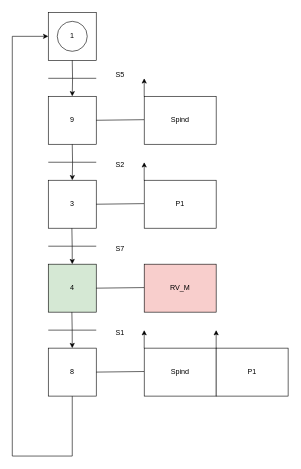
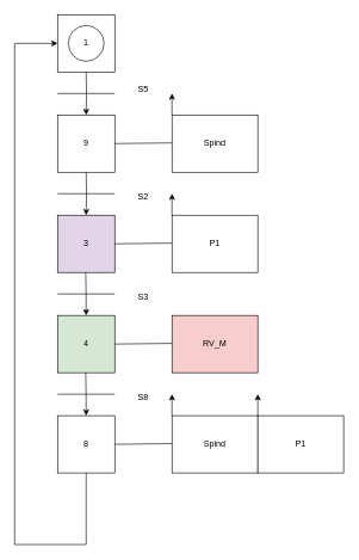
  <mxCell id="0" />
  <mxCell id="1" parent="0" />
  <mxCell id="2" value="" style="group" parent="1" vertex="1" connectable="0"><mxGeometry x="80" y="20" width="80" height="80" as="geometry" /></mxCell>
  <mxCell id="3" value="" style="whiteSpace=wrap;html=1;aspect=fixed;" parent="2" vertex="1"><mxGeometry width="80" height="80" as="geometry" /></mxCell>
  <mxCell id="4" value="1" style="ellipse;whiteSpace=wrap;html=1;aspect=fixed;" parent="2" vertex="1"><mxGeometry x="15" y="15" width="50" height="50" as="geometry" /></mxCell>
  <mxCell id="5" value="9" style="whiteSpace=wrap;html=1;aspect=fixed;" parent="1" vertex="1"><mxGeometry x="80" y="160" width="80" height="80" as="geometry" /></mxCell>
- <mxCell id="6" value="3" style="whiteSpace=wrap;html=1;aspect=fixed;" parent="1" vertex="1"><mxGeometry x="80" y="300" width="80" height="80" as="geometry" /></mxCell>
+ <mxCell id="6" value="3" style="whiteSpace=wrap;html=1;aspect=fixed;fillColor=#e1d5e7;" parent="1" vertex="1"><mxGeometry x="80" y="300" width="80" height="80" as="geometry" /></mxCell>
  <mxCell id="7" style="edgeStyle=orthogonalEdgeStyle;rounded=0;orthogonalLoop=1;jettySize=auto;html=1;" parent="1" target="6" edge="1"><mxGeometry relative="1" as="geometry"><mxPoint x="120" y="240" as="sourcePoint" /></mxGeometry></mxCell>
  <mxCell id="8" value="" style="endArrow=none;html=1;rounded=0;" parent="1" edge="1"><mxGeometry width="50" height="50" relative="1" as="geometry"><mxPoint x="80" y="270" as="sourcePoint" /><mxPoint x="160" y="270" as="targetPoint" /></mxGeometry></mxCell>
  <mxCell id="9" style="edgeStyle=orthogonalEdgeStyle;rounded=0;orthogonalLoop=1;jettySize=auto;html=1;" parent="1" target="5" edge="1"><mxGeometry relative="1" as="geometry"><mxPoint x="120" y="100" as="sourcePoint" /><mxPoint x="120" y="160" as="targetPoint" /></mxGeometry></mxCell>
  <mxCell id="10" value="" style="endArrow=none;html=1;rounded=0;" parent="1" edge="1"><mxGeometry width="50" height="50" relative="1" as="geometry"><mxPoint x="80" y="130" as="sourcePoint" /><mxPoint x="160" y="130" as="targetPoint" /></mxGeometry></mxCell>
  <mxCell id="11" value="" style="endArrow=none;html=1;rounded=0;" parent="1" edge="1"><mxGeometry width="50" height="50" relative="1" as="geometry"><mxPoint x="80" y="410" as="sourcePoint" /><mxPoint x="160" y="410" as="targetPoint" /></mxGeometry></mxCell>
  <mxCell id="12" value="4" style="whiteSpace=wrap;html=1;aspect=fixed;fillColor=#d5e8d4;" parent="1" vertex="1"><mxGeometry x="80" y="440" width="80" height="80" as="geometry" /></mxCell>
  <mxCell id="13" style="edgeStyle=orthogonalEdgeStyle;rounded=0;orthogonalLoop=1;jettySize=auto;html=1;" parent="1" target="12" edge="1"><mxGeometry relative="1" as="geometry"><mxPoint x="119.38" y="380" as="sourcePoint" /><mxPoint x="119.38" y="440" as="targetPoint" /></mxGeometry></mxCell>
  <mxCell id="14" value="S5" style="text;html=1;align=center;verticalAlign=middle;whiteSpace=wrap;rounded=0;" parent="1" vertex="1"><mxGeometry x="170" y="110" width="60" height="30" as="geometry" /></mxCell>
  <mxCell id="15" value="" style="endArrow=none;html=1;rounded=0;" parent="1" edge="1"><mxGeometry width="50" height="50" relative="1" as="geometry"><mxPoint x="160" y="200" as="sourcePoint" /><mxPoint x="240" y="199" as="targetPoint" /></mxGeometry></mxCell>
  <mxCell id="16" value="Spind" style="rounded=0;whiteSpace=wrap;html=1;" parent="1" vertex="1"><mxGeometry x="240" y="160" width="120" height="80" as="geometry" /></mxCell>
  <mxCell id="17" value="S2" style="text;html=1;align=center;verticalAlign=middle;whiteSpace=wrap;rounded=0;" parent="1" vertex="1"><mxGeometry x="170" y="260" width="60" height="30" as="geometry" /></mxCell>
  <mxCell id="18" style="edgeStyle=orthogonalEdgeStyle;rounded=0;orthogonalLoop=1;jettySize=auto;html=1;exitX=0;exitY=0;exitDx=0;exitDy=0;" parent="1" source="16" edge="1"><mxGeometry relative="1" as="geometry"><mxPoint x="130" y="250" as="sourcePoint" /><mxPoint x="240" y="130" as="targetPoint" /></mxGeometry></mxCell>
  <mxCell id="19" value="" style="endArrow=none;html=1;rounded=0;" parent="1" edge="1"><mxGeometry width="50" height="50" relative="1" as="geometry"><mxPoint x="160" y="340" as="sourcePoint" /><mxPoint x="240" y="339" as="targetPoint" /></mxGeometry></mxCell>
  <mxCell id="20" value="P1" style="rounded=0;whiteSpace=wrap;html=1;" parent="1" vertex="1"><mxGeometry x="240" y="300" width="120" height="80" as="geometry" /></mxCell>
- <mxCell id="21" value="S7" style="text;html=1;align=center;verticalAlign=middle;whiteSpace=wrap;rounded=0;" parent="1" vertex="1"><mxGeometry x="170" y="400" width="60" height="30" as="geometry" /></mxCell>
+ <mxCell id="21" value="S3" style="text;html=1;align=center;verticalAlign=middle;whiteSpace=wrap;rounded=0;" parent="1" vertex="1"><mxGeometry x="170" y="400" width="60" height="30" as="geometry" /></mxCell>
  <mxCell id="22" value="" style="endArrow=none;html=1;rounded=0;" parent="1" edge="1"><mxGeometry width="50" height="50" relative="1" as="geometry"><mxPoint x="160" y="480" as="sourcePoint" /><mxPoint x="240" y="479" as="targetPoint" /></mxGeometry></mxCell>
  <mxCell id="23" value="RV_M" style="rounded=0;whiteSpace=wrap;html=1;fillColor=#f8cecc;" parent="1" vertex="1"><mxGeometry x="240" y="440" width="120" height="80" as="geometry" /></mxCell>
  <mxCell id="24" value="" style="endArrow=none;html=1;rounded=0;" parent="1" edge="1"><mxGeometry width="50" height="50" relative="1" as="geometry"><mxPoint x="80" y="550" as="sourcePoint" /><mxPoint x="160" y="550" as="targetPoint" /></mxGeometry></mxCell>
  <mxCell id="25" style="edgeStyle=orthogonalEdgeStyle;rounded=0;orthogonalLoop=1;jettySize=auto;html=1;entryX=0;entryY=0.5;entryDx=0;entryDy=0;" parent="1" source="26" target="3" edge="1"><mxGeometry relative="1" as="geometry"><Array as="points"><mxPoint x="20" y="760" /><mxPoint x="20" y="60" /></Array></mxGeometry></mxCell>
  <mxCell id="26" value="8" style="whiteSpace=wrap;html=1;aspect=fixed;" parent="1" vertex="1"><mxGeometry x="80" y="580" width="80" height="80" as="geometry" /></mxCell>
  <mxCell id="27" style="edgeStyle=orthogonalEdgeStyle;rounded=0;orthogonalLoop=1;jettySize=auto;html=1;" parent="1" target="26" edge="1"><mxGeometry relative="1" as="geometry"><mxPoint x="119.38" y="520" as="sourcePoint" /><mxPoint x="119.38" y="580" as="targetPoint" /></mxGeometry></mxCell>
  <mxCell id="28" value="" style="endArrow=none;html=1;rounded=0;" parent="1" edge="1"><mxGeometry width="50" height="50" relative="1" as="geometry"><mxPoint x="160" y="620" as="sourcePoint" /><mxPoint x="240" y="619" as="targetPoint" /></mxGeometry></mxCell>
  <mxCell id="29" value="Spind" style="rounded=0;whiteSpace=wrap;html=1;" parent="1" vertex="1"><mxGeometry x="240" y="580" width="120" height="80" as="geometry" /></mxCell>
- <mxCell id="30" value="S1" style="text;html=1;align=center;verticalAlign=middle;whiteSpace=wrap;rounded=0;" parent="1" vertex="1"><mxGeometry x="170" y="540" width="60" height="30" as="geometry" /></mxCell>
+ <mxCell id="30" value="S8" style="text;html=1;align=center;verticalAlign=middle;whiteSpace=wrap;rounded=0;" parent="1" vertex="1"><mxGeometry x="170" y="540" width="60" height="30" as="geometry" /></mxCell>
  <mxCell id="31" style="edgeStyle=orthogonalEdgeStyle;rounded=0;orthogonalLoop=1;jettySize=auto;html=1;exitX=0;exitY=0;exitDx=0;exitDy=0;" parent="1" edge="1"><mxGeometry relative="1" as="geometry"><mxPoint x="240" y="580" as="sourcePoint" /><mxPoint x="240" y="550" as="targetPoint" /></mxGeometry></mxCell>
  <mxCell id="32" value="P1" style="rounded=0;whiteSpace=wrap;html=1;" parent="1" vertex="1"><mxGeometry x="360" y="580" width="120" height="80" as="geometry" /></mxCell>
  <mxCell id="33" style="edgeStyle=orthogonalEdgeStyle;rounded=0;orthogonalLoop=1;jettySize=auto;html=1;exitX=0;exitY=0;exitDx=0;exitDy=0;" parent="1" edge="1"><mxGeometry relative="1" as="geometry"><mxPoint x="360" y="580" as="sourcePoint" /><mxPoint x="360" y="550" as="targetPoint" /></mxGeometry></mxCell>
  <mxCell id="34" style="edgeStyle=orthogonalEdgeStyle;rounded=0;orthogonalLoop=1;jettySize=auto;html=1;exitX=0;exitY=0;exitDx=0;exitDy=0;" parent="1" edge="1"><mxGeometry relative="1" as="geometry"><mxPoint x="240" y="300" as="sourcePoint" /><mxPoint x="240" y="270" as="targetPoint" /></mxGeometry></mxCell>
